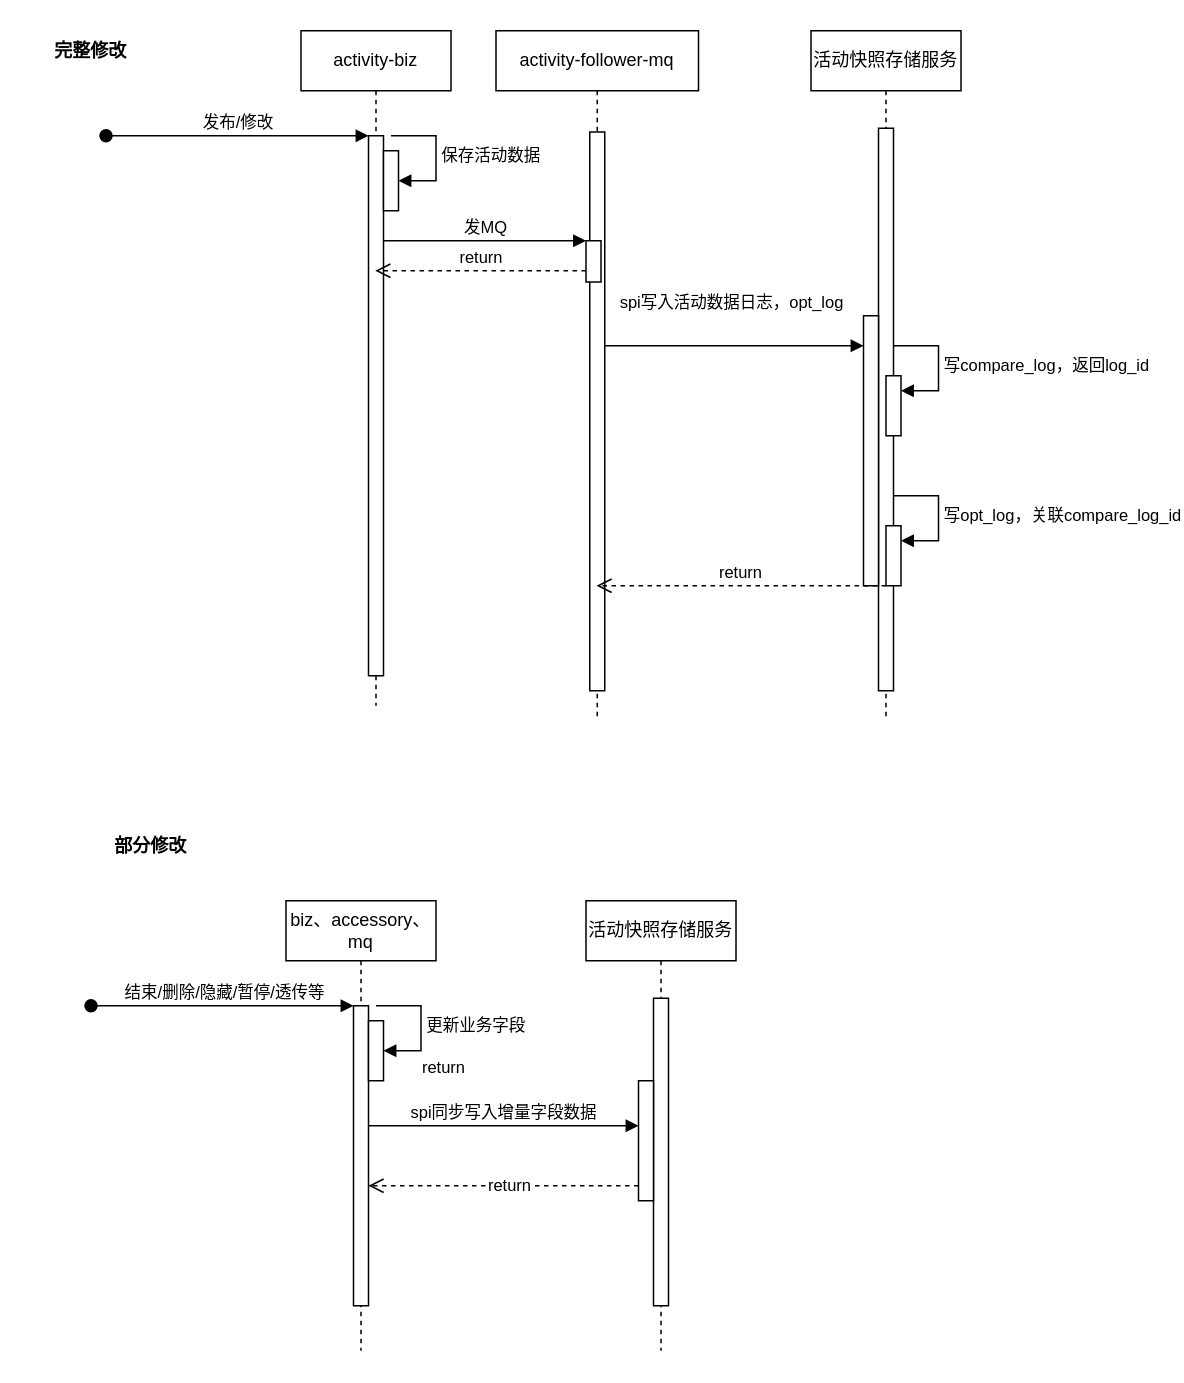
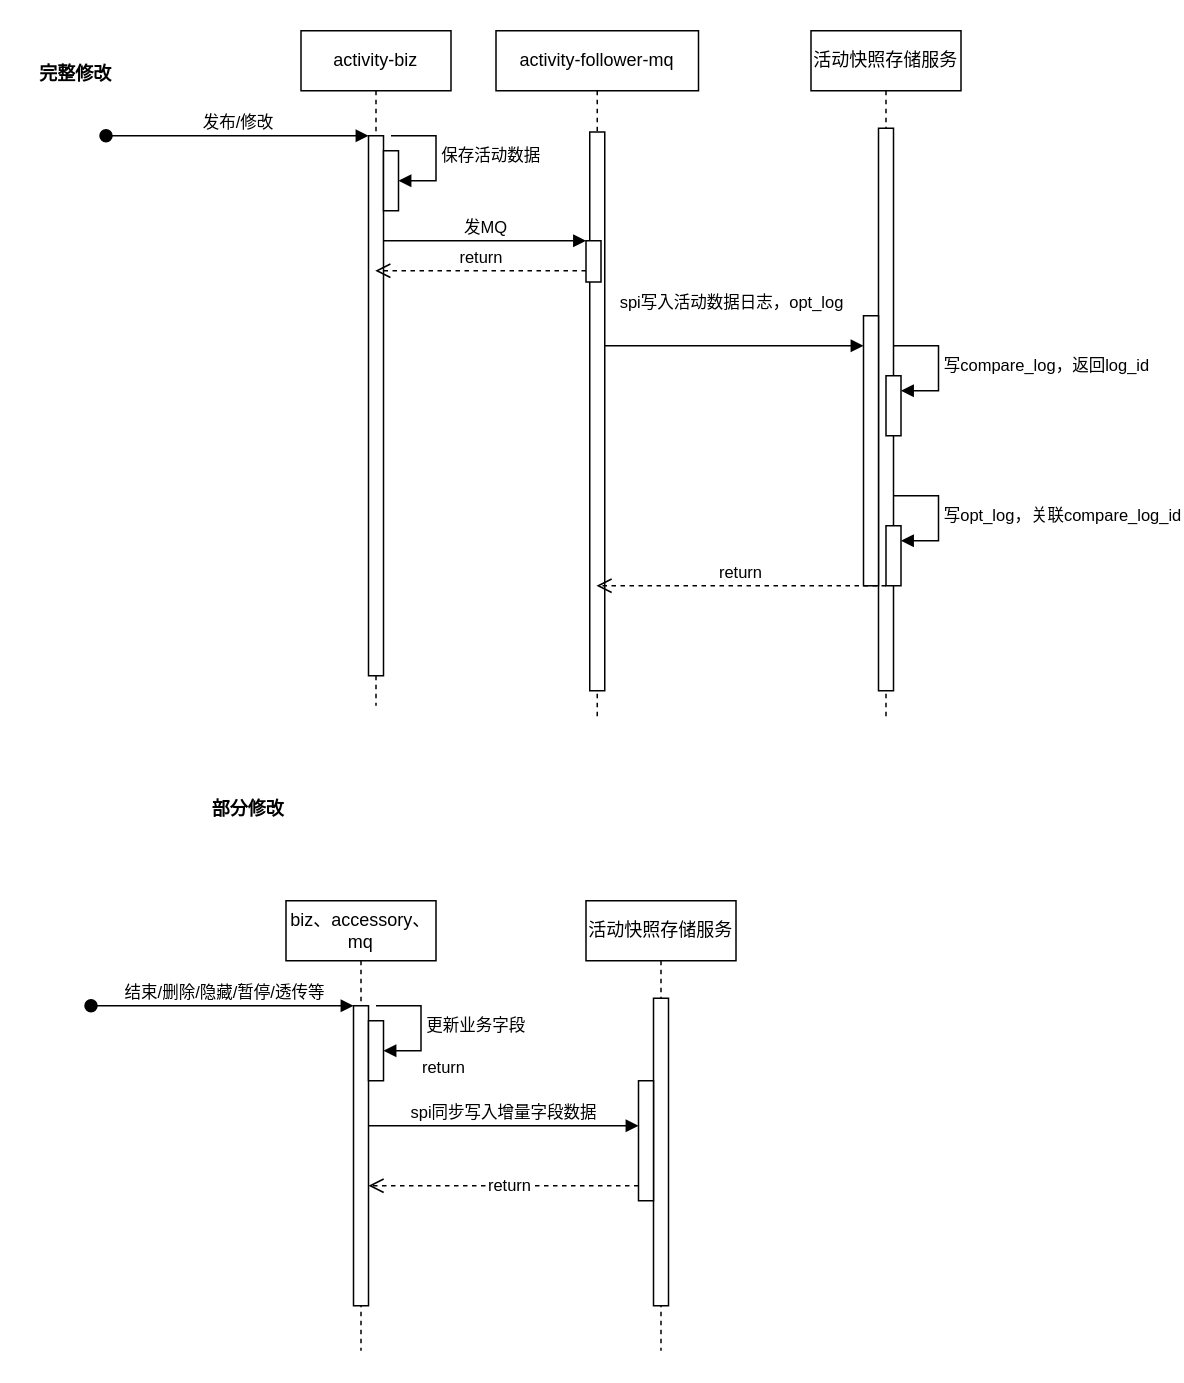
  <mxCell id="0" />
  <mxCell id="1" parent="0" />
  <mxCell id="2" value="activity-biz" style="shape=umlLifeline;perimeter=lifelinePerimeter;whiteSpace=wrap;html=1;container=0;dropTarget=0;collapsible=0;recursiveResize=0;outlineConnect=0;portConstraint=eastwest;newEdgeStyle={&quot;edgeStyle&quot;:&quot;elbowEdgeStyle&quot;,&quot;elbow&quot;:&quot;vertical&quot;,&quot;curved&quot;:0,&quot;rounded&quot;:0};" parent="1" vertex="1"><mxGeometry x="200" y="20" width="100" height="450" as="geometry" /></mxCell>
  <mxCell id="3" value="" style="html=1;points=[];perimeter=orthogonalPerimeter;outlineConnect=0;targetShapes=umlLifeline;portConstraint=eastwest;newEdgeStyle={&quot;edgeStyle&quot;:&quot;elbowEdgeStyle&quot;,&quot;elbow&quot;:&quot;vertical&quot;,&quot;curved&quot;:0,&quot;rounded&quot;:0};" parent="2" vertex="1"><mxGeometry x="45" y="70" width="10" height="360" as="geometry" /></mxCell>
  <mxCell id="4" value="发布/修改" style="html=1;verticalAlign=bottom;startArrow=oval;endArrow=block;startSize=8;edgeStyle=elbowEdgeStyle;elbow=vertical;curved=0;rounded=0;" parent="2" target="3" edge="1"><mxGeometry relative="1" as="geometry"><mxPoint x="-130" y="70" as="sourcePoint" /><mxPoint as="offset" /></mxGeometry></mxCell>
  <mxCell id="5" value="" style="html=1;points=[];perimeter=orthogonalPerimeter;outlineConnect=0;targetShapes=umlLifeline;portConstraint=eastwest;newEdgeStyle={&quot;edgeStyle&quot;:&quot;elbowEdgeStyle&quot;,&quot;elbow&quot;:&quot;vertical&quot;,&quot;curved&quot;:0,&quot;rounded&quot;:0};" parent="2" vertex="1"><mxGeometry x="55" y="80" width="10" height="40" as="geometry" /></mxCell>
  <mxCell id="6" value="保存活动数据" style="html=1;align=left;spacingLeft=2;endArrow=block;rounded=0;edgeStyle=orthogonalEdgeStyle;curved=0;rounded=0;" parent="2" target="5" edge="1"><mxGeometry relative="1" as="geometry"><mxPoint x="60" y="70" as="sourcePoint" /><Array as="points"><mxPoint x="90" y="100" /></Array></mxGeometry></mxCell>
  <mxCell id="7" value="活动快照存储服务" style="shape=umlLifeline;perimeter=lifelinePerimeter;whiteSpace=wrap;html=1;container=0;dropTarget=0;collapsible=0;recursiveResize=0;outlineConnect=0;portConstraint=eastwest;newEdgeStyle={&quot;edgeStyle&quot;:&quot;elbowEdgeStyle&quot;,&quot;elbow&quot;:&quot;vertical&quot;,&quot;curved&quot;:0,&quot;rounded&quot;:0};" parent="1" vertex="1"><mxGeometry x="540" y="20" width="100" height="460" as="geometry" /></mxCell>
  <mxCell id="8" value="" style="html=1;points=[];perimeter=orthogonalPerimeter;outlineConnect=0;targetShapes=umlLifeline;portConstraint=eastwest;newEdgeStyle={&quot;edgeStyle&quot;:&quot;elbowEdgeStyle&quot;,&quot;elbow&quot;:&quot;vertical&quot;,&quot;curved&quot;:0,&quot;rounded&quot;:0};" parent="7" vertex="1"><mxGeometry x="45" y="65" width="10" height="375" as="geometry" /></mxCell>
  <mxCell id="9" value="" style="html=1;points=[];perimeter=orthogonalPerimeter;outlineConnect=0;targetShapes=umlLifeline;portConstraint=eastwest;newEdgeStyle={&quot;edgeStyle&quot;:&quot;elbowEdgeStyle&quot;,&quot;elbow&quot;:&quot;vertical&quot;,&quot;curved&quot;:0,&quot;rounded&quot;:0};" parent="7" vertex="1"><mxGeometry x="35" y="190" width="10" height="180" as="geometry" /></mxCell>
  <mxCell id="10" value="" style="html=1;points=[];perimeter=orthogonalPerimeter;outlineConnect=0;targetShapes=umlLifeline;portConstraint=eastwest;newEdgeStyle={&quot;edgeStyle&quot;:&quot;elbowEdgeStyle&quot;,&quot;elbow&quot;:&quot;vertical&quot;,&quot;curved&quot;:0,&quot;rounded&quot;:0};" vertex="1" parent="7"><mxGeometry x="50" y="330" width="10" height="40" as="geometry" /></mxCell>
  <mxCell id="11" value="写opt_log，关联compare_log_id" style="html=1;align=left;spacingLeft=2;endArrow=block;rounded=0;edgeStyle=orthogonalEdgeStyle;curved=0;rounded=0;" edge="1" target="10" parent="7"><mxGeometry relative="1" as="geometry"><mxPoint x="55" y="310" as="sourcePoint" /><Array as="points"><mxPoint x="85" y="340" /></Array></mxGeometry></mxCell>
  <mxCell id="12" value="" style="html=1;points=[];perimeter=orthogonalPerimeter;outlineConnect=0;targetShapes=umlLifeline;portConstraint=eastwest;newEdgeStyle={&quot;edgeStyle&quot;:&quot;elbowEdgeStyle&quot;,&quot;elbow&quot;:&quot;vertical&quot;,&quot;curved&quot;:0,&quot;rounded&quot;:0};" vertex="1" parent="7"><mxGeometry x="50" y="230" width="10" height="40" as="geometry" /></mxCell>
  <mxCell id="13" value="写compare_log，返回log_id" style="html=1;align=left;spacingLeft=2;endArrow=block;rounded=0;edgeStyle=orthogonalEdgeStyle;curved=0;rounded=0;" edge="1" target="12" parent="7"><mxGeometry relative="1" as="geometry"><mxPoint x="55" y="210" as="sourcePoint" /><Array as="points"><mxPoint x="85" y="240" /></Array></mxGeometry></mxCell>
  <mxCell id="14" value="spi写入活动数据日志，opt_log" style="html=1;verticalAlign=bottom;endArrow=block;edgeStyle=elbowEdgeStyle;elbow=vertical;curved=0;rounded=0;" parent="1" source="29" target="9" edge="1"><mxGeometry x="-0.03" y="20" relative="1" as="geometry"><mxPoint x="410" y="230" as="sourcePoint" /><Array as="points"><mxPoint x="530" y="230" /><mxPoint x="380" y="230" /></Array><mxPoint x="385" y="160" as="targetPoint" /><mxPoint as="offset" /></mxGeometry></mxCell>
- <mxCell id="15" value="部分修改" style="text;align=center;fontStyle=1;verticalAlign=middle;spacingLeft=3;spacingRight=3;strokeColor=none;rotatable=0;points=[[0,0.5],[1,0.5]];portConstraint=eastwest;" parent="1" vertex="1"><mxGeometry x="60" y="550" width="80" height="26" as="geometry" /></mxCell>
- <mxCell id="16" value="完整修改" style="text;align=center;fontStyle=1;verticalAlign=middle;spacingLeft=3;spacingRight=3;strokeColor=none;rotatable=0;points=[[0,0.5],[1,0.5]];portConstraint=eastwest;" parent="1" vertex="1"><mxGeometry x="20" y="20" width="80" height="26" as="geometry" /></mxCell>
+ <mxCell id="15" value="部分修改" style="text;align=center;fontStyle=1;verticalAlign=middle;spacingLeft=3;spacingRight=3;strokeColor=none;rotatable=0;points=[[0,0.5],[1,0.5]];portConstraint=eastwest;" parent="1" vertex="1"><mxGeometry x="125" y="525" width="80" height="26" as="geometry" /></mxCell>
+ <mxCell id="16" value="完整修改" style="text;align=center;fontStyle=1;verticalAlign=middle;spacingLeft=3;spacingRight=3;strokeColor=none;rotatable=0;points=[[0,0.5],[1,0.5]];portConstraint=eastwest;" parent="1" vertex="1"><mxGeometry x="10" y="35" width="80" height="26" as="geometry" /></mxCell>
  <mxCell id="17" value="biz、accessory、mq" style="shape=umlLifeline;perimeter=lifelinePerimeter;whiteSpace=wrap;html=1;container=0;dropTarget=0;collapsible=0;recursiveResize=0;outlineConnect=0;portConstraint=eastwest;newEdgeStyle={&quot;edgeStyle&quot;:&quot;elbowEdgeStyle&quot;,&quot;elbow&quot;:&quot;vertical&quot;,&quot;curved&quot;:0,&quot;rounded&quot;:0};" vertex="1" parent="1"><mxGeometry x="190" y="600" width="100" height="300" as="geometry" /></mxCell>
  <mxCell id="18" value="" style="html=1;points=[];perimeter=orthogonalPerimeter;outlineConnect=0;targetShapes=umlLifeline;portConstraint=eastwest;newEdgeStyle={&quot;edgeStyle&quot;:&quot;elbowEdgeStyle&quot;,&quot;elbow&quot;:&quot;vertical&quot;,&quot;curved&quot;:0,&quot;rounded&quot;:0};" vertex="1" parent="17"><mxGeometry x="45" y="70" width="10" height="200" as="geometry" /></mxCell>
  <mxCell id="19" value="结束/删除/隐藏/暂停/透传等" style="html=1;verticalAlign=bottom;startArrow=oval;endArrow=block;startSize=8;edgeStyle=elbowEdgeStyle;elbow=vertical;curved=0;rounded=0;" edge="1" parent="17" target="18"><mxGeometry x="0.012" relative="1" as="geometry"><mxPoint x="-130" y="70" as="sourcePoint" /><mxPoint as="offset" /></mxGeometry></mxCell>
  <mxCell id="20" value="" style="html=1;points=[];perimeter=orthogonalPerimeter;outlineConnect=0;targetShapes=umlLifeline;portConstraint=eastwest;newEdgeStyle={&quot;edgeStyle&quot;:&quot;elbowEdgeStyle&quot;,&quot;elbow&quot;:&quot;vertical&quot;,&quot;curved&quot;:0,&quot;rounded&quot;:0};" vertex="1" parent="17"><mxGeometry x="55" y="80" width="10" height="40" as="geometry" /></mxCell>
  <mxCell id="21" value="更新业务字段" style="html=1;align=left;spacingLeft=2;endArrow=block;rounded=0;edgeStyle=orthogonalEdgeStyle;curved=0;rounded=0;" edge="1" parent="17" target="20"><mxGeometry relative="1" as="geometry"><mxPoint x="60" y="70" as="sourcePoint" /><Array as="points"><mxPoint x="90" y="100" /></Array></mxGeometry></mxCell>
  <mxCell id="22" value="活动快照存储服务" style="shape=umlLifeline;perimeter=lifelinePerimeter;whiteSpace=wrap;html=1;container=0;dropTarget=0;collapsible=0;recursiveResize=0;outlineConnect=0;portConstraint=eastwest;newEdgeStyle={&quot;edgeStyle&quot;:&quot;elbowEdgeStyle&quot;,&quot;elbow&quot;:&quot;vertical&quot;,&quot;curved&quot;:0,&quot;rounded&quot;:0};" vertex="1" parent="1"><mxGeometry x="390" y="600" width="100" height="300" as="geometry" /></mxCell>
  <mxCell id="23" value="" style="html=1;points=[];perimeter=orthogonalPerimeter;outlineConnect=0;targetShapes=umlLifeline;portConstraint=eastwest;newEdgeStyle={&quot;edgeStyle&quot;:&quot;elbowEdgeStyle&quot;,&quot;elbow&quot;:&quot;vertical&quot;,&quot;curved&quot;:0,&quot;rounded&quot;:0};" vertex="1" parent="22"><mxGeometry x="45" y="65" width="10" height="205" as="geometry" /></mxCell>
  <mxCell id="24" value="" style="html=1;points=[];perimeter=orthogonalPerimeter;outlineConnect=0;targetShapes=umlLifeline;portConstraint=eastwest;newEdgeStyle={&quot;edgeStyle&quot;:&quot;elbowEdgeStyle&quot;,&quot;elbow&quot;:&quot;vertical&quot;,&quot;curved&quot;:0,&quot;rounded&quot;:0};" vertex="1" parent="22"><mxGeometry x="35" y="120" width="10" height="80" as="geometry" /></mxCell>
  <mxCell id="25" value="spi同步写入增量字段数据" style="html=1;verticalAlign=bottom;endArrow=block;edgeStyle=elbowEdgeStyle;elbow=vertical;curved=0;rounded=0;" edge="1" parent="1" source="18" target="24"><mxGeometry relative="1" as="geometry"><mxPoint x="150" y="750" as="sourcePoint" /><Array as="points"><mxPoint x="360" y="750" /></Array><mxPoint x="375" y="750" as="targetPoint" /><mxPoint as="offset" /></mxGeometry></mxCell>
  <mxCell id="26" value="return" style="html=1;verticalAlign=bottom;endArrow=open;dashed=1;endSize=8;edgeStyle=elbowEdgeStyle;elbow=vertical;curved=0;rounded=0;" edge="1" parent="1" source="24" target="18"><mxGeometry x="0.442" y="-70" relative="1" as="geometry"><mxPoint x="170" y="790" as="targetPoint" /><Array as="points"><mxPoint x="320" y="790" /><mxPoint x="350" y="860" /></Array><mxPoint as="offset" /><mxPoint x="360" y="790" as="sourcePoint" /></mxGeometry></mxCell>
  <mxCell id="27" value="return" style="edgeLabel;html=1;align=center;verticalAlign=middle;resizable=0;points=[];" vertex="1" connectable="0" parent="26"><mxGeometry x="-0.031" y="-1" relative="1" as="geometry"><mxPoint as="offset" /></mxGeometry></mxCell>
  <mxCell id="28" value="activity-follower-mq" style="shape=umlLifeline;perimeter=lifelinePerimeter;whiteSpace=wrap;html=1;container=0;dropTarget=0;collapsible=0;recursiveResize=0;outlineConnect=0;portConstraint=eastwest;newEdgeStyle={&quot;edgeStyle&quot;:&quot;elbowEdgeStyle&quot;,&quot;elbow&quot;:&quot;vertical&quot;,&quot;curved&quot;:0,&quot;rounded&quot;:0};" vertex="1" parent="1"><mxGeometry x="330" y="20" width="135" height="460" as="geometry" /></mxCell>
  <mxCell id="29" value="" style="html=1;points=[];perimeter=orthogonalPerimeter;outlineConnect=0;targetShapes=umlLifeline;portConstraint=eastwest;newEdgeStyle={&quot;edgeStyle&quot;:&quot;elbowEdgeStyle&quot;,&quot;elbow&quot;:&quot;vertical&quot;,&quot;curved&quot;:0,&quot;rounded&quot;:0};" vertex="1" parent="28"><mxGeometry x="62.5" y="67.5" width="10" height="372.5" as="geometry" /></mxCell>
  <mxCell id="30" value="" style="html=1;points=[];perimeter=orthogonalPerimeter;outlineConnect=0;targetShapes=umlLifeline;portConstraint=eastwest;newEdgeStyle={&quot;edgeStyle&quot;:&quot;elbowEdgeStyle&quot;,&quot;elbow&quot;:&quot;vertical&quot;,&quot;curved&quot;:0,&quot;rounded&quot;:0};" vertex="1" parent="28"><mxGeometry x="60" y="140" width="10" height="27.5" as="geometry" /></mxCell>
  <mxCell id="31" value="发MQ" style="html=1;verticalAlign=bottom;endArrow=block;edgeStyle=elbowEdgeStyle;elbow=vertical;curved=0;rounded=0;" edge="1" target="30" parent="1" source="3"><mxGeometry relative="1" as="geometry"><mxPoint x="260" y="160" as="sourcePoint" /><Array as="points"><mxPoint x="340" y="160" /></Array></mxGeometry></mxCell>
  <mxCell id="32" value="return" style="html=1;verticalAlign=bottom;endArrow=open;dashed=1;endSize=8;edgeStyle=elbowEdgeStyle;elbow=vertical;curved=0;rounded=0;" edge="1" source="30" parent="1" target="2"><mxGeometry relative="1" as="geometry"><mxPoint x="260" y="275" as="targetPoint" /><Array as="points"><mxPoint x="370" y="180" /><mxPoint x="360" y="190" /><mxPoint x="340" y="210" /><mxPoint x="400" y="230" /></Array></mxGeometry></mxCell>
  <mxCell id="33" value="return" style="html=1;verticalAlign=bottom;endArrow=open;dashed=1;endSize=8;edgeStyle=elbowEdgeStyle;elbow=vertical;curved=0;rounded=0;" edge="1" parent="1" target="28"><mxGeometry relative="1" as="geometry"><mxPoint x="260" y="190" as="targetPoint" /><mxPoint x="590" y="390" as="sourcePoint" /><Array as="points"><mxPoint x="560" y="390" /><mxPoint x="540" y="330" /><mxPoint x="550" y="340" /><mxPoint x="570" y="410" /><mxPoint x="370" y="200" /><mxPoint x="350" y="220" /><mxPoint x="410" y="240" /></Array></mxGeometry></mxCell>
